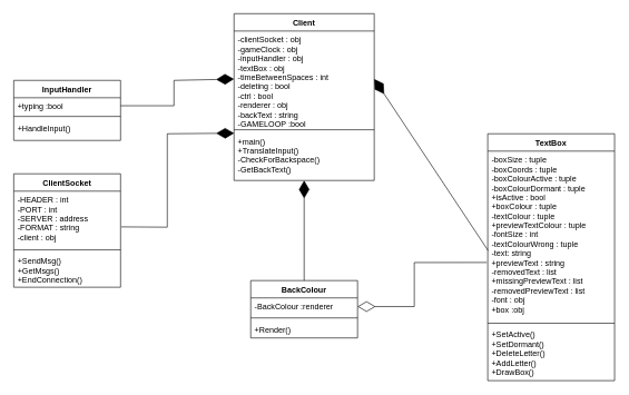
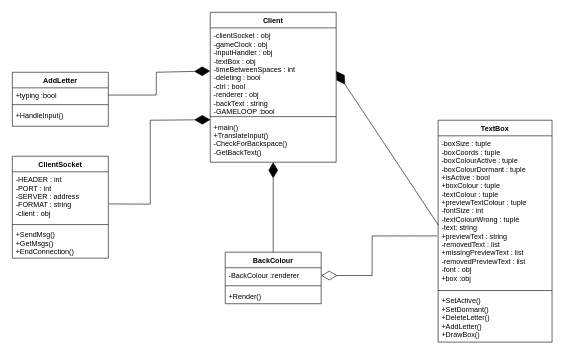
  <mxCell id="0" />
  <mxCell id="1" parent="0" />
  <mxCell id="2" value="Client" style="swimlane;fontStyle=1;align=center;verticalAlign=top;childLayout=stackLayout;horizontal=1;startSize=26;horizontalStack=0;resizeParent=1;resizeParentMax=0;resizeLast=0;collapsible=1;marginBottom=0;" parent="1" vertex="1"><mxGeometry x="350" y="20" width="210" height="250" as="geometry" /></mxCell>
  <mxCell id="3" value="-clientSocket : obj&#10;-gameClock : obj&#10;-inputHandler : obj&#10;-textBox : obj&#10;-timeBetweenSpaces : int&#10;-deleting : bool&#10;-ctrl : bool&#10;-renderer : obj&#10;-backText : string&#10;-GAMELOOP :bool&#10;" style="text;strokeColor=none;fillColor=none;align=left;verticalAlign=top;spacingLeft=4;spacingRight=4;overflow=hidden;rotatable=0;points=[[0,0.5],[1,0.5]];portConstraint=eastwest;" parent="2" vertex="1"><mxGeometry y="26" width="210" height="144" as="geometry" /></mxCell>
  <mxCell id="4" value="" style="line;strokeWidth=1;fillColor=none;align=left;verticalAlign=middle;spacingTop=-1;spacingLeft=3;spacingRight=3;rotatable=0;labelPosition=right;points=[];portConstraint=eastwest;" parent="2" vertex="1"><mxGeometry y="170" width="210" height="8" as="geometry" /></mxCell>
  <mxCell id="5" value="+main() &#10;+TranslateInput() &#10;-CheckForBackspace()&#10;-GetBackText()&#10;" style="text;strokeColor=none;fillColor=none;align=left;verticalAlign=top;spacingLeft=4;spacingRight=4;overflow=hidden;rotatable=0;points=[[0,0.5],[1,0.5]];portConstraint=eastwest;" parent="2" vertex="1"><mxGeometry y="178" width="210" height="72" as="geometry" /></mxCell>
- <mxCell id="6" value="InputHandler" style="swimlane;fontStyle=1;align=center;verticalAlign=top;childLayout=stackLayout;horizontal=1;startSize=26;horizontalStack=0;resizeParent=1;resizeParentMax=0;resizeLast=0;collapsible=1;marginBottom=0;" parent="1" vertex="1"><mxGeometry x="20" y="120" width="160" height="90" as="geometry" /></mxCell>
+ <mxCell id="6" value="AddLetter" style="swimlane;fontStyle=1;align=center;verticalAlign=top;childLayout=stackLayout;horizontal=1;startSize=26;horizontalStack=0;resizeParent=1;resizeParentMax=0;resizeLast=0;collapsible=1;marginBottom=0;" parent="1" vertex="1"><mxGeometry x="20" y="120" width="160" height="90" as="geometry" /></mxCell>
  <mxCell id="7" value="+typing :bool" style="text;strokeColor=none;fillColor=none;align=left;verticalAlign=top;spacingLeft=4;spacingRight=4;overflow=hidden;rotatable=0;points=[[0,0.5],[1,0.5]];portConstraint=eastwest;" parent="6" vertex="1"><mxGeometry y="26" width="160" height="24" as="geometry" /></mxCell>
  <mxCell id="8" value="" style="line;strokeWidth=1;fillColor=none;align=left;verticalAlign=middle;spacingTop=-1;spacingLeft=3;spacingRight=3;rotatable=0;labelPosition=right;points=[];portConstraint=eastwest;" parent="6" vertex="1"><mxGeometry y="50" width="160" height="8" as="geometry" /></mxCell>
  <mxCell id="9" value="+HandleInput()&#10;" style="text;strokeColor=none;fillColor=none;align=left;verticalAlign=top;spacingLeft=4;spacingRight=4;overflow=hidden;rotatable=0;points=[[0,0.5],[1,0.5]];portConstraint=eastwest;" parent="6" vertex="1"><mxGeometry y="58" width="160" height="32" as="geometry" /></mxCell>
  <mxCell id="10" value="BackColour" style="swimlane;fontStyle=1;align=center;verticalAlign=top;childLayout=stackLayout;horizontal=1;startSize=26;horizontalStack=0;resizeParent=1;resizeParentMax=0;resizeLast=0;collapsible=1;marginBottom=0;" parent="1" vertex="1"><mxGeometry x="375" y="420" width="160" height="86" as="geometry" /></mxCell>
  <mxCell id="11" value="-BackColour :renderer" style="text;strokeColor=none;fillColor=none;align=left;verticalAlign=top;spacingLeft=4;spacingRight=4;overflow=hidden;rotatable=0;points=[[0,0.5],[1,0.5]];portConstraint=eastwest;" parent="10" vertex="1"><mxGeometry y="26" width="160" height="26" as="geometry" /></mxCell>
  <mxCell id="12" value="" style="line;strokeWidth=1;fillColor=none;align=left;verticalAlign=middle;spacingTop=-1;spacingLeft=3;spacingRight=3;rotatable=0;labelPosition=right;points=[];portConstraint=eastwest;" parent="10" vertex="1"><mxGeometry y="52" width="160" height="8" as="geometry" /></mxCell>
  <mxCell id="13" value="+Render()" style="text;strokeColor=none;fillColor=none;align=left;verticalAlign=top;spacingLeft=4;spacingRight=4;overflow=hidden;rotatable=0;points=[[0,0.5],[1,0.5]];portConstraint=eastwest;" parent="10" vertex="1"><mxGeometry y="60" width="160" height="26" as="geometry" /></mxCell>
  <mxCell id="14" value="TextBox" style="swimlane;fontStyle=1;align=center;verticalAlign=top;childLayout=stackLayout;horizontal=1;startSize=26;horizontalStack=0;resizeParent=1;resizeParentMax=0;resizeLast=0;collapsible=1;marginBottom=0;" parent="1" vertex="1"><mxGeometry x="730" y="200" width="190" height="370" as="geometry" /></mxCell>
  <mxCell id="15" value="-boxSize : tuple&#10;-boxCoords : tuple&#10;-boxColourActive : tuple&#10;-boxColourDormant : tuple&#10;+isActive : bool&#10;+boxColour : tuple&#10;-textColour : tuple&#10;+previewTextColour : tuple&#10;-fontSize : int&#10;-textColourWrong : tuple&#10;-text: string&#10;+previewText : string&#10;-removedText : list&#10;+missingPreviewText : list&#10;-removedPreviewText : list&#10;-font : obj&#10;+box :obj&#10;&#10;" style="text;strokeColor=none;fillColor=none;align=left;verticalAlign=top;spacingLeft=4;spacingRight=4;overflow=hidden;rotatable=0;points=[[0,0.5],[1,0.5]];portConstraint=eastwest;" parent="14" vertex="1"><mxGeometry y="26" width="190" height="254" as="geometry" /></mxCell>
  <mxCell id="16" value="" style="line;strokeWidth=1;fillColor=none;align=left;verticalAlign=middle;spacingTop=-1;spacingLeft=3;spacingRight=3;rotatable=0;labelPosition=right;points=[];portConstraint=eastwest;" parent="14" vertex="1"><mxGeometry y="280" width="190" height="8" as="geometry" /></mxCell>
  <mxCell id="17" value="+SetActive()&#10;+SetDormant()&#10;+DeleteLetter()&#10;+AddLetter()&#10;+DrawBox()&#10;" style="text;strokeColor=none;fillColor=none;align=left;verticalAlign=top;spacingLeft=4;spacingRight=4;overflow=hidden;rotatable=0;points=[[0,0.5],[1,0.5]];portConstraint=eastwest;" parent="14" vertex="1"><mxGeometry y="288" width="190" height="82" as="geometry" /></mxCell>
  <mxCell id="18" value="" style="endArrow=diamondThin;endFill=1;endSize=24;html=1;rounded=0;exitX=0.003;exitY=0.587;exitDx=0;exitDy=0;exitPerimeter=0;entryX=1;entryY=0.5;entryDx=0;entryDy=0;" parent="1" source="15" target="3" edge="1"><mxGeometry width="160" relative="1" as="geometry"><mxPoint x="350" y="290" as="sourcePoint" /><mxPoint x="510" y="290" as="targetPoint" /></mxGeometry></mxCell>
  <mxCell id="19" value="" style="endArrow=diamondThin;endFill=1;endSize=24;html=1;rounded=0;exitX=0.5;exitY=0;exitDx=0;exitDy=0;" parent="1" source="10" edge="1"><mxGeometry width="160" relative="1" as="geometry"><mxPoint x="40" y="460" as="sourcePoint" /><mxPoint x="455" y="270" as="targetPoint" /></mxGeometry></mxCell>
  <mxCell id="20" value="" style="endArrow=diamondThin;endFill=1;endSize=24;html=1;rounded=0;exitX=1;exitY=0.5;exitDx=0;exitDy=0;entryX=0;entryY=0.5;entryDx=0;entryDy=0;" parent="1" source="7" target="3" edge="1"><mxGeometry width="160" relative="1" as="geometry"><mxPoint x="40" y="420" as="sourcePoint" /><mxPoint x="130" y="350" as="targetPoint" /><Array as="points"><mxPoint x="260" y="158" /><mxPoint x="260" y="120" /></Array></mxGeometry></mxCell>
  <mxCell id="21" value="" style="endArrow=diamondThin;endFill=0;endSize=24;html=1;rounded=0;entryX=1;entryY=0.5;entryDx=0;entryDy=0;exitX=-0.008;exitY=0.657;exitDx=0;exitDy=0;exitPerimeter=0;" parent="1" source="15" target="11" edge="1"><mxGeometry width="160" relative="1" as="geometry"><mxPoint x="630" y="520" as="sourcePoint" /><mxPoint x="680" y="459" as="targetPoint" /><Array as="points"><mxPoint x="620" y="393" /><mxPoint x="620" y="459" /></Array></mxGeometry></mxCell>
  <mxCell id="22" value="ClientSocket" style="swimlane;fontStyle=1;align=center;verticalAlign=top;childLayout=stackLayout;horizontal=1;startSize=26;horizontalStack=0;resizeParent=1;resizeParentMax=0;resizeLast=0;collapsible=1;marginBottom=0;" vertex="1" parent="1"><mxGeometry x="20" y="260" width="160" height="170" as="geometry" /></mxCell>
  <mxCell id="23" value="-HEADER : int&#10;-PORT : int&#10;-SERVER : address&#10;-FORMAT : string&#10;-client : obj&#10;" style="text;strokeColor=none;fillColor=none;align=left;verticalAlign=top;spacingLeft=4;spacingRight=4;overflow=hidden;rotatable=0;points=[[0,0.5],[1,0.5]];portConstraint=eastwest;" vertex="1" parent="22"><mxGeometry y="26" width="160" height="84" as="geometry" /></mxCell>
  <mxCell id="24" value="" style="line;strokeWidth=1;fillColor=none;align=left;verticalAlign=middle;spacingTop=-1;spacingLeft=3;spacingRight=3;rotatable=0;labelPosition=right;points=[];portConstraint=eastwest;" vertex="1" parent="22"><mxGeometry y="110" width="160" height="8" as="geometry" /></mxCell>
  <mxCell id="25" value="+SendMsg()&#10;+GetMsgs()&#10;+EndConnection()&#10;" style="text;strokeColor=none;fillColor=none;align=left;verticalAlign=top;spacingLeft=4;spacingRight=4;overflow=hidden;rotatable=0;points=[[0,0.5],[1,0.5]];portConstraint=eastwest;" vertex="1" parent="22"><mxGeometry y="118" width="160" height="52" as="geometry" /></mxCell>
  <mxCell id="26" value="" style="endArrow=diamondThin;endFill=1;endSize=24;html=1;rounded=0;entryX=0.001;entryY=0.016;entryDx=0;entryDy=0;entryPerimeter=0;exitX=1.006;exitY=0.637;exitDx=0;exitDy=0;exitPerimeter=0;" edge="1" parent="1" source="23" target="5"><mxGeometry width="160" relative="1" as="geometry"><mxPoint x="250" y="330" as="sourcePoint" /><mxPoint x="410" y="330" as="targetPoint" /><Array as="points"><mxPoint x="250" y="340" /><mxPoint x="250" y="200" /></Array></mxGeometry></mxCell>
